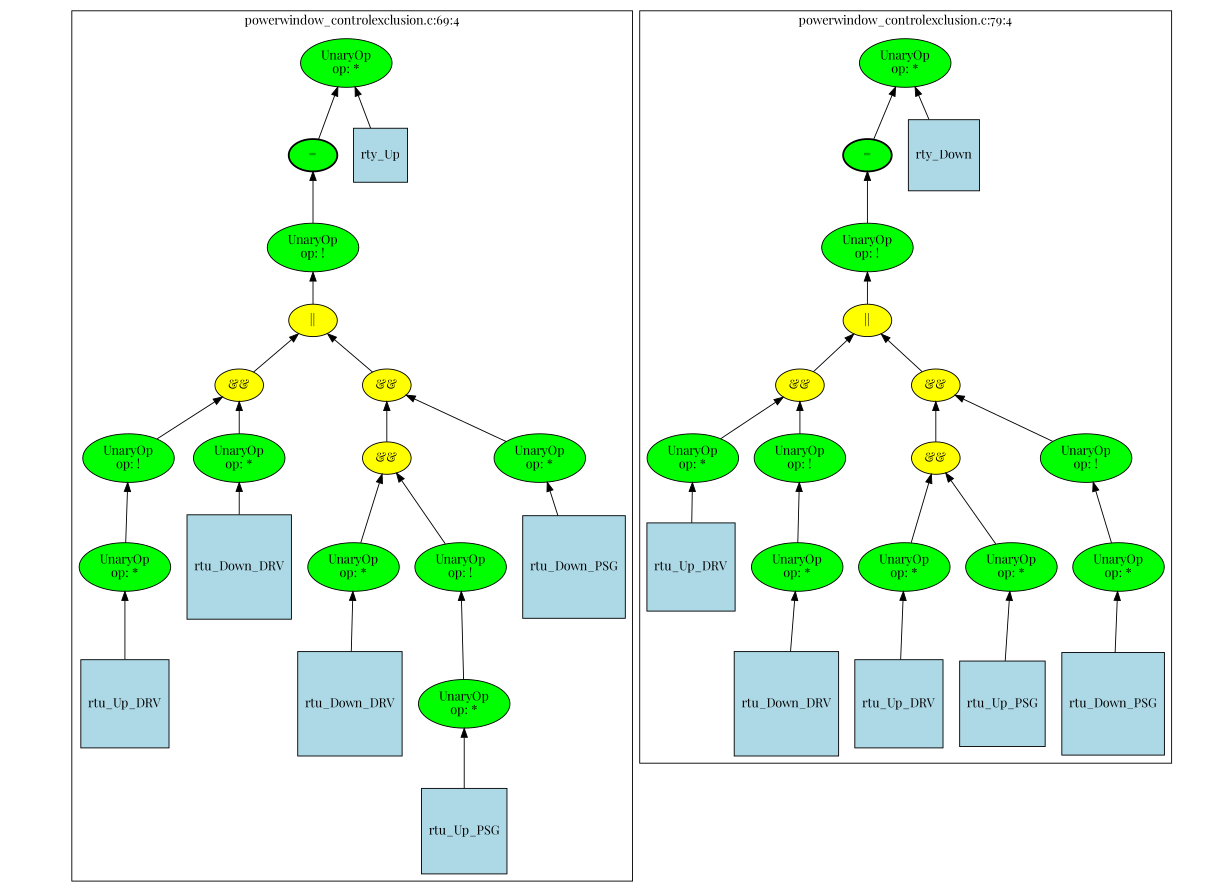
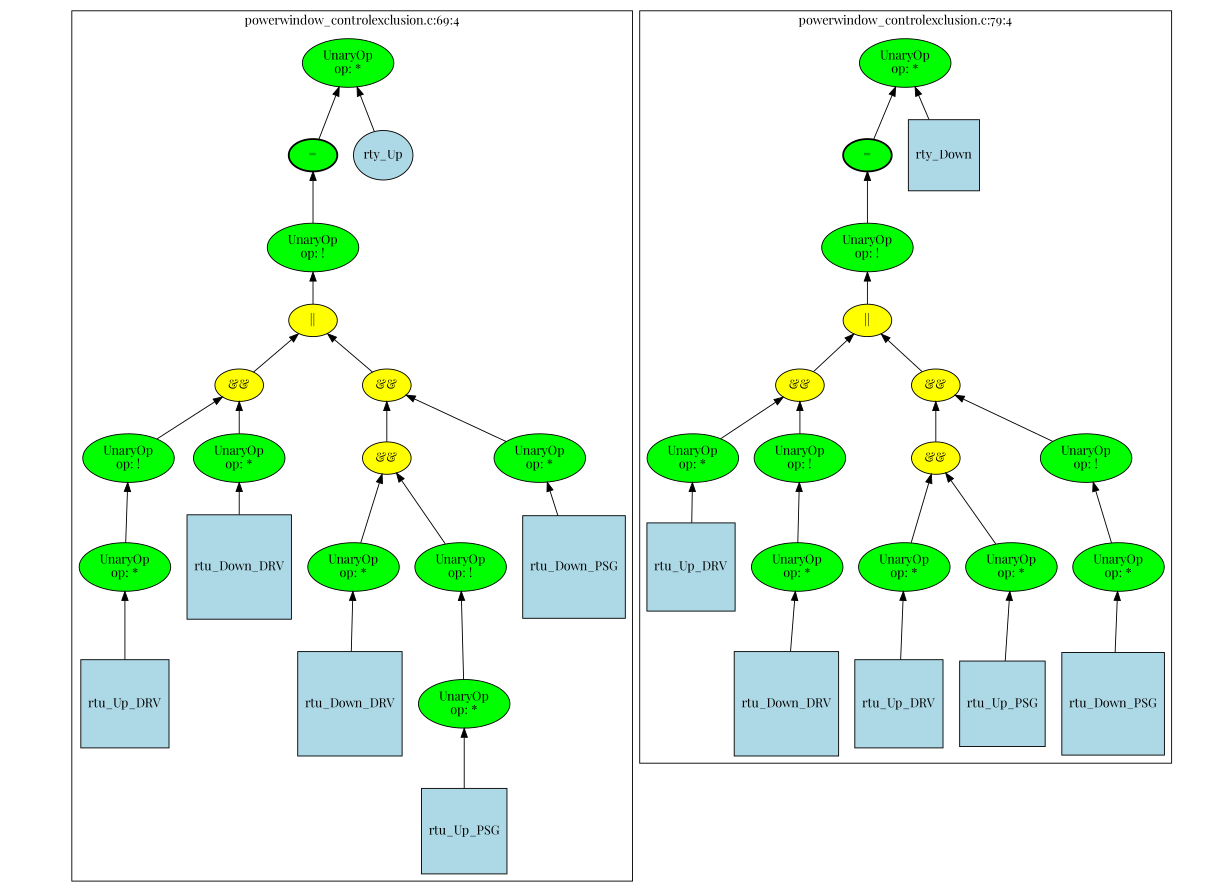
  strict graph {
    newrank=true
    fontname="Playfair Display"
    node [style=filled fontname="Playfair Display" fillcolor=green]
    edge [fontname="Playfair Display" dir=back]
    rank2 [height=0.5 style=invis width=0.013889 fillcolor=""]
    n2 [height=0.5 label="=" style="filled,bold" width=0.75]
    n3 [height=0.5 label="=" style="filled,bold" width=0.75]
    end [height=0.5 style=invis width=0.013889 fillcolor=""]
    n5 [height=0.74639 label="UnaryOp\nop: !" width=1.316]
    n6 [fillcolor=yellow height=0.5 label="||" width=0.75]
    n7 [fillcolor=yellow height=0.5 label="&&" width=0.75]
    n8 [fillcolor=yellow height=0.5 label="&&" width=0.75]
    n9 [height=0.74639 label="UnaryOp\nop: *" width=1.316]
    n10 [height=0.74639 label="UnaryOp\nop: !" width=1.316]
    n11 [fillcolor=yellow height=0.5 label="&&" width=0.75]
    n12 [height=0.74639 label="UnaryOp\nop: !" width=1.316]
    n13 [height=0.74639 label="UnaryOp\nop: *" width=1.316]
    n14 [fillcolor=lightblue height=0.98611 label=rty_Down shape=square width=0.98611]
    n15 [fillcolor=lightblue height=1.25 label=rtu_Up_DRV shape=square width=1.25]
    n16 [height=0.74639 label="UnaryOp\nop: *" width=1.316]
    n17 [height=0.74639 label="UnaryOp\nop: *" width=1.316]
    n18 [height=0.74639 label="UnaryOp\nop: *" width=1.316]
    n19 [height=0.74639 label="UnaryOp\nop: *" width=1.316]
    n20 [fillcolor=lightblue height=1.4861 label=rtu_Down_DRV shape=square width=1.4861]
    n21 [fillcolor=lightblue height=1.25 label=rtu_Up_DRV shape=square width=1.25]
    n22 [fillcolor=lightblue height=1.1944 label=rtu_Up_PSG shape=square width=1.1944]
    n23 [fillcolor=lightblue height=1.4306 label=rtu_Down_PSG shape=square width=1.4306]
    n24 [height=0.74639 label="UnaryOp\nop: !" width=1.316]
    n25 [fillcolor=yellow height=0.5 label="||" width=0.75]
    n26 [fillcolor=yellow height=0.5 label="&&" width=0.75]
    n27 [fillcolor=yellow height=0.5 label="&&" width=0.75]
    n28 [height=0.74639 label="UnaryOp\nop: !" width=1.316]
    n29 [height=0.74639 label="UnaryOp\nop: *" width=1.316]
    n30 [fillcolor=yellow height=0.5 label="&&" width=0.75]
    n31 [height=0.74639 label="UnaryOp\nop: *" width=1.316]
    n32 [height=0.74639 label="UnaryOp\nop: *" width=1.316]
-   n33 [fillcolor=lightblue height=0.76389 label=rty_Up shape=square width=0.76389]
+   n33 [fillcolor=lightblue height=0.76389 label=rty_Up shape=ellipse width=0.76389]
    n34 [height=0.74639 label="UnaryOp\nop: *" width=1.316]
    n35 [fillcolor=lightblue height=1.4861 label=rtu_Down_DRV shape=square width=1.4861]
    n36 [height=0.74639 label="UnaryOp\nop: *" width=1.316]
    n37 [height=0.74639 label="UnaryOp\nop: !" width=1.316]
    n38 [fillcolor=lightblue height=1.4306 label=rtu_Down_PSG shape=square width=1.4306]
    n39 [fillcolor=lightblue height=1.25 label=rtu_Up_DRV shape=square width=1.25]
    n40 [fillcolor=lightblue height=1.4861 label=rtu_Down_DRV shape=square width=1.4861]
    n41 [height=0.74639 label="UnaryOp\nop: *" width=1.316]
    n42 [fillcolor=lightblue height=1.1944 label=rtu_Up_PSG shape=square width=1.1944]
    rank1 [height=0.5 style=invis width=0.013889 fillcolor=""]
    subgraph sub_1 {
      rank=same
      rankdir=LR
      rank2
      n2
      n3
      end
    }
    subgraph cluster_2 {
      label="powerwindow_controlexclusion.c:79:4"
      n3
      n5
      n6
      n7
      n8
      n9
      n10
      n11
      n12
      n13
      n14
      n15
      n16
      n17
      n18
      n19
      n20
      n21
      n22
      n23
    }
    subgraph cluster_3 {
      label="powerwindow_controlexclusion.c:69:4"
      n2
      n24
      n25
      n26
      n27
      n28
      n29
      n30
      n31
      n32
      n33
      n34
      n35
      n36
      n37
      n38
      n39
      n40
      n41
      n42
    }
    rank2 -- n2 [style=invis dir=""]
    n2 -- n3 [style=invis dir=""]
    n2 -- n24
    n3 -- end [style=invis dir=""]
    n3 -- n5
    n5 -- n6
    n6 -- n7
    n6 -- n8
    n7 -- n9
    n7 -- n10
    n8 -- n11
    n8 -- n12
    n9 -- n15
    n10 -- n16
    n11 -- n17
    n11 -- n18
    n12 -- n19
    n13 -- n3
    n13 -- n14
    n16 -- n20
    n17 -- n21
    n18 -- n22
    n19 -- n23
    n24 -- n25
    n25 -- n26
    n25 -- n27
    n26 -- n28
    n26 -- n29
    n27 -- n30
    n27 -- n31
    n28 -- n34
    n29 -- n35
    n30 -- n36
    n30 -- n37
    n31 -- n38
    n32 -- n2
    n32 -- n33
    n34 -- n39
    n36 -- n40
    n37 -- n41
    n41 -- n42
    rank1 -- rank2 [style=invis dir=""]
  }
